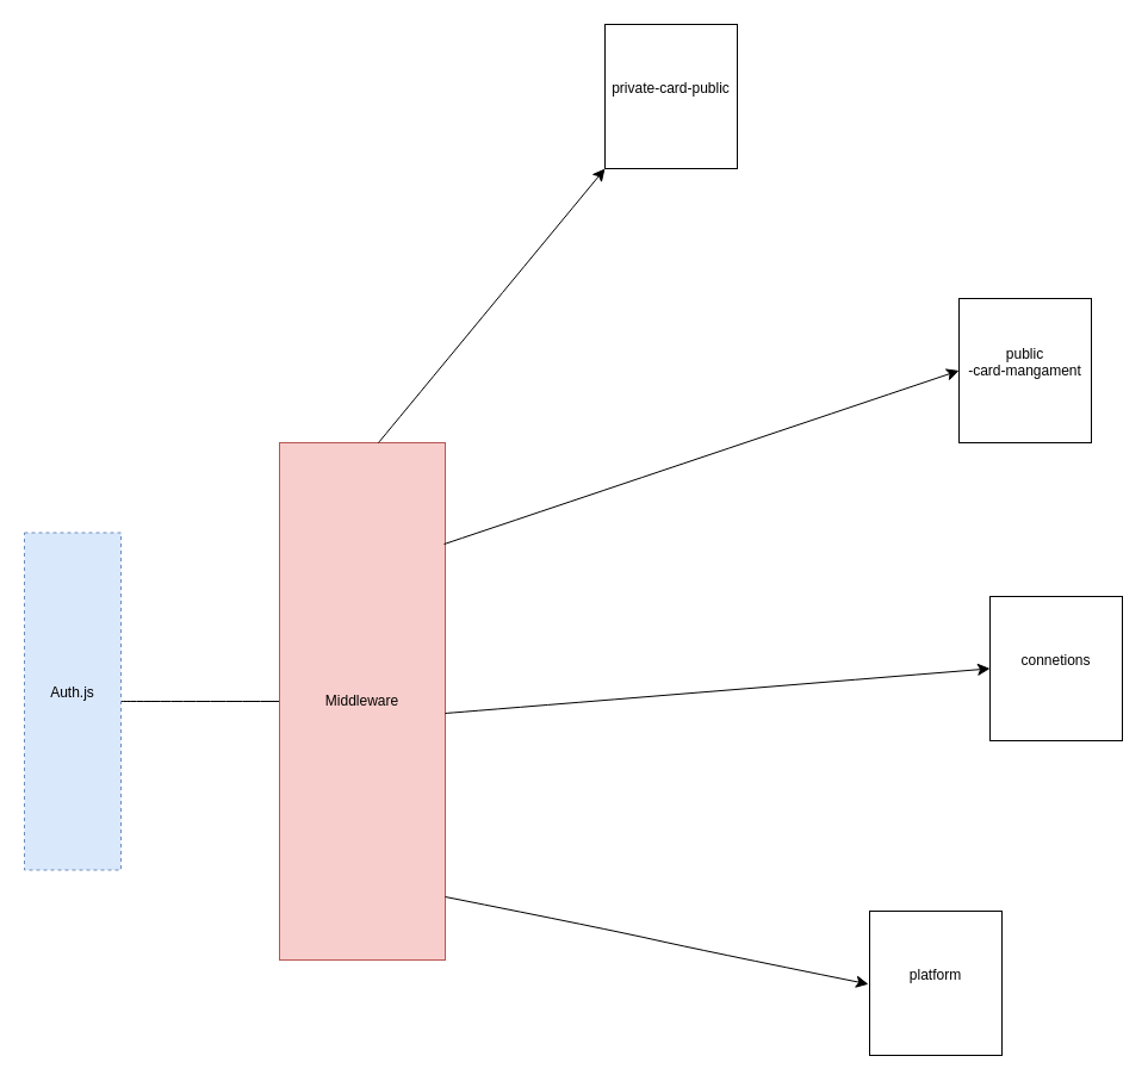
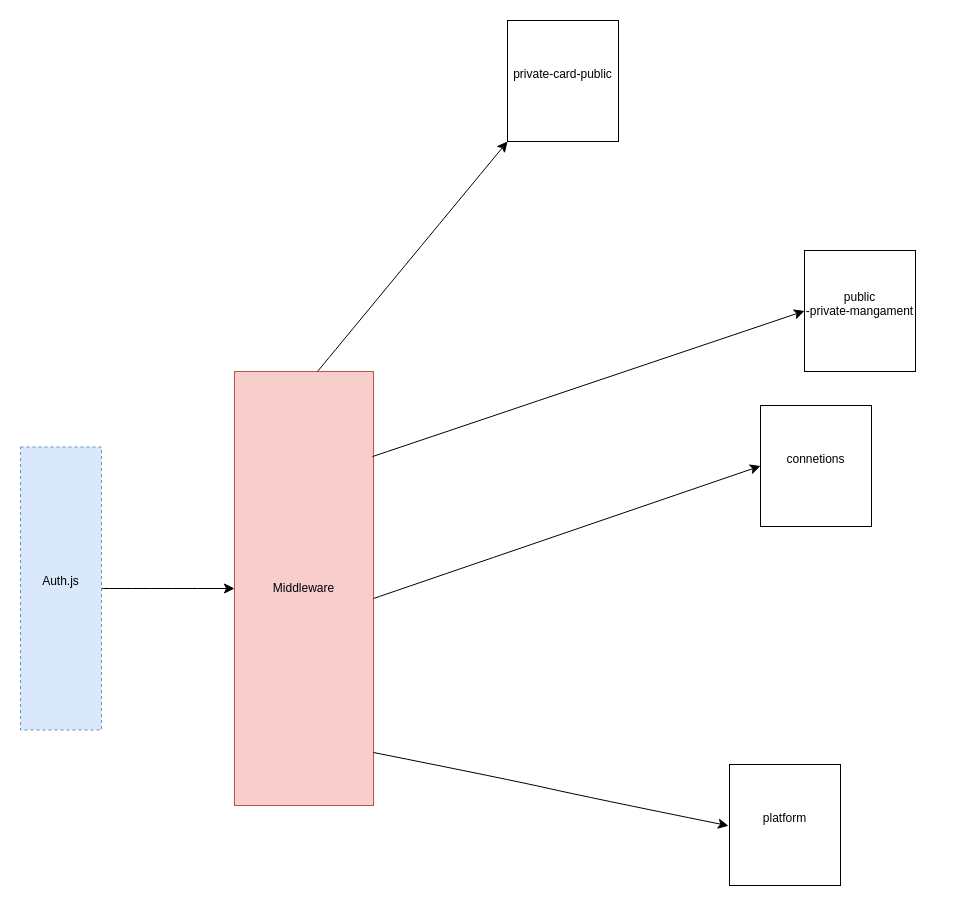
  <mxCell id="0" />
  <mxCell id="1" parent="0" />
- <mxCell id="2" style="edgeStyle=none;curved=1;rounded=0;orthogonalLoop=1;jettySize=auto;html=1;entryX=0;entryY=0.5;entryDx=0;entryDy=0;fontSize=12;startSize=8;endSize=8;endArrow=none;" edge="1" parent="1" source="3" target="4"><mxGeometry relative="1" as="geometry" /></mxCell>
+ <mxCell id="2" style="edgeStyle=none;curved=1;rounded=0;orthogonalLoop=1;jettySize=auto;html=1;entryX=0;entryY=0.5;entryDx=0;entryDy=0;fontSize=12;startSize=8;endSize=8;" edge="1" parent="1" source="3" target="4"><mxGeometry relative="1" as="geometry" /></mxCell>
  <mxCell id="3" value="Auth.js&lt;div&gt;&lt;br&gt;&lt;/div&gt;" style="rounded=0;whiteSpace=wrap;html=1;fillColor=#dae8fc;strokeColor=#6c8ebf;align=center;dashed=1;" vertex="1" parent="1"><mxGeometry x="20" y="446.5" width="81" height="283" as="geometry" /></mxCell>
  <mxCell id="4" value="Middleware" style="rounded=0;whiteSpace=wrap;html=1;fillColor=#f8cecc;strokeColor=#b85450;" vertex="1" parent="1"><mxGeometry x="234" y="371" width="139" height="434" as="geometry" /></mxCell>
  <mxCell id="5" value="private-card-public&lt;div&gt;&lt;br&gt;&lt;/div&gt;" style="rounded=0;whiteSpace=wrap;html=1;" vertex="1" parent="1"><mxGeometry x="507" y="20" width="111" height="121" as="geometry" /></mxCell>
  <mxCell id="6" value="" style="endArrow=classic;html=1;rounded=0;fontSize=12;startSize=8;endSize=8;curved=1;entryX=0;entryY=1;entryDx=0;entryDy=0;exitX=0.935;exitY=0.012;exitDx=0;exitDy=0;exitPerimeter=0;" edge="1" parent="1" target="5"><mxGeometry width="50" height="50" relative="1" as="geometry"><mxPoint x="316.995" y="370.998" as="sourcePoint" /><mxPoint x="460.03" y="75.29" as="targetPoint" /></mxGeometry></mxCell>
- <mxCell id="7" value="public&lt;div&gt;-card-mangament&lt;div&gt;&lt;br&gt;&lt;/div&gt;&lt;/div&gt;" style="rounded=0;whiteSpace=wrap;html=1;" vertex="1" parent="1"><mxGeometry x="804" y="250" width="111" height="121" as="geometry" /></mxCell>
+ <mxCell id="7" value="public&lt;div&gt;-private-mangament&lt;div&gt;&lt;br&gt;&lt;/div&gt;&lt;/div&gt;" style="rounded=0;whiteSpace=wrap;html=1;" vertex="1" parent="1"><mxGeometry x="804" y="250" width="111" height="121" as="geometry" /></mxCell>
  <mxCell id="8" value="" style="endArrow=classic;html=1;rounded=0;fontSize=12;startSize=8;endSize=8;curved=1;entryX=0;entryY=0.5;entryDx=0;entryDy=0;exitX=0.993;exitY=0.196;exitDx=0;exitDy=0;exitPerimeter=0;" edge="1" parent="1" target="7" source="4"><mxGeometry width="50" height="50" relative="1" as="geometry"><mxPoint x="422" y="492" as="sourcePoint" /><mxPoint x="472" y="442" as="targetPoint" /></mxGeometry></mxCell>
- <mxCell id="9" value="connetions&lt;div&gt;&lt;div&gt;&lt;br&gt;&lt;/div&gt;&lt;/div&gt;" style="rounded=0;whiteSpace=wrap;html=1;" vertex="1" parent="1"><mxGeometry x="830" y="500" width="111" height="121" as="geometry" /></mxCell>
+ <mxCell id="9" value="connetions&lt;div&gt;&lt;div&gt;&lt;br&gt;&lt;/div&gt;&lt;/div&gt;" style="rounded=0;whiteSpace=wrap;html=1;" vertex="1" parent="1"><mxGeometry x="760" y="405" width="111" height="121" as="geometry" /></mxCell>
  <mxCell id="10" value="" style="endArrow=classic;html=1;rounded=0;fontSize=12;startSize=8;endSize=8;curved=1;entryX=0;entryY=0.5;entryDx=0;entryDy=0;" edge="1" parent="1" target="9"><mxGeometry width="50" height="50" relative="1" as="geometry"><mxPoint x="373" y="598" as="sourcePoint" /><mxPoint x="827" y="615.376" as="targetPoint" /></mxGeometry></mxCell>
  <mxCell id="11" value="&lt;div&gt;platform&lt;/div&gt;&lt;div&gt;&lt;br&gt;&lt;/div&gt;" style="rounded=0;whiteSpace=wrap;html=1;" vertex="1" parent="1"><mxGeometry x="729" y="764" width="111" height="121" as="geometry" /></mxCell>
  <mxCell id="12" value="" style="endArrow=classic;html=1;rounded=0;fontSize=12;startSize=8;endSize=8;curved=1;" edge="1" parent="1"><mxGeometry width="50" height="50" relative="1" as="geometry"><mxPoint x="373" y="752" as="sourcePoint" /><mxPoint x="728" y="825.259" as="targetPoint" /><Array as="points"><mxPoint x="511" y="779.5" /><mxPoint x="586" y="796.5" /></Array></mxGeometry></mxCell>
